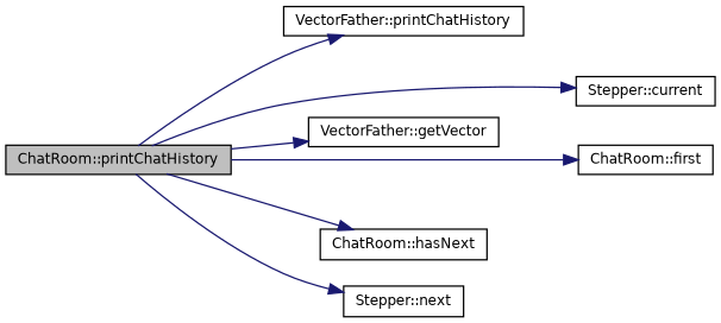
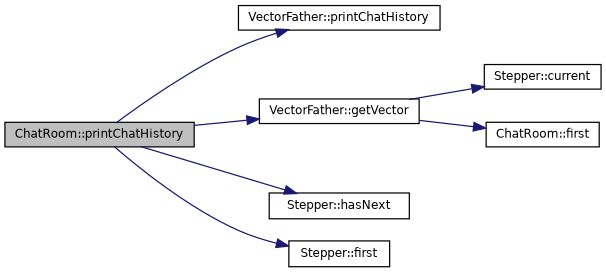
  digraph {
    rankdir=LR
    node [color=black fillcolor=white fontname=Helvetica fontsize=10 shape=record style=filled]
    edge [color=midnightblue fontname=Helvetica fontsize=10 labelfontname=Helvetica labelfontsize=10 style=solid]
    n1 [fillcolor=grey75 fontcolor=black height=0.2 label="ChatRoom::printChatHistory" width=0.4]
    n2 [height=0.2 label="VectorFather::printChatHistory" width=0.4]
    n3 [height=0.2 label="Stepper::current" width=0.4]
    n4 [height=0.2 label="ChatRoom::first" width=0.4]
    n5 [height=0.2 label="VectorFather::getVector" width=0.4]
-   n6 [height=0.2 label="ChatRoom::hasNext" width=0.4]
-   n7 [height=0.2 label="Stepper::next" width=0.4]
+   n6 [height=0.2 label="Stepper::hasNext" width=0.4]
+   n7 [height=0.2 label="Stepper::first" width=0.4]
    n1 -> n2
-   n1 -> n3
-   n1 -> n4
+   n5 -> n3
+   n5 -> n4
    n1 -> n5
    n1 -> n6
    n1 -> n7
  }
